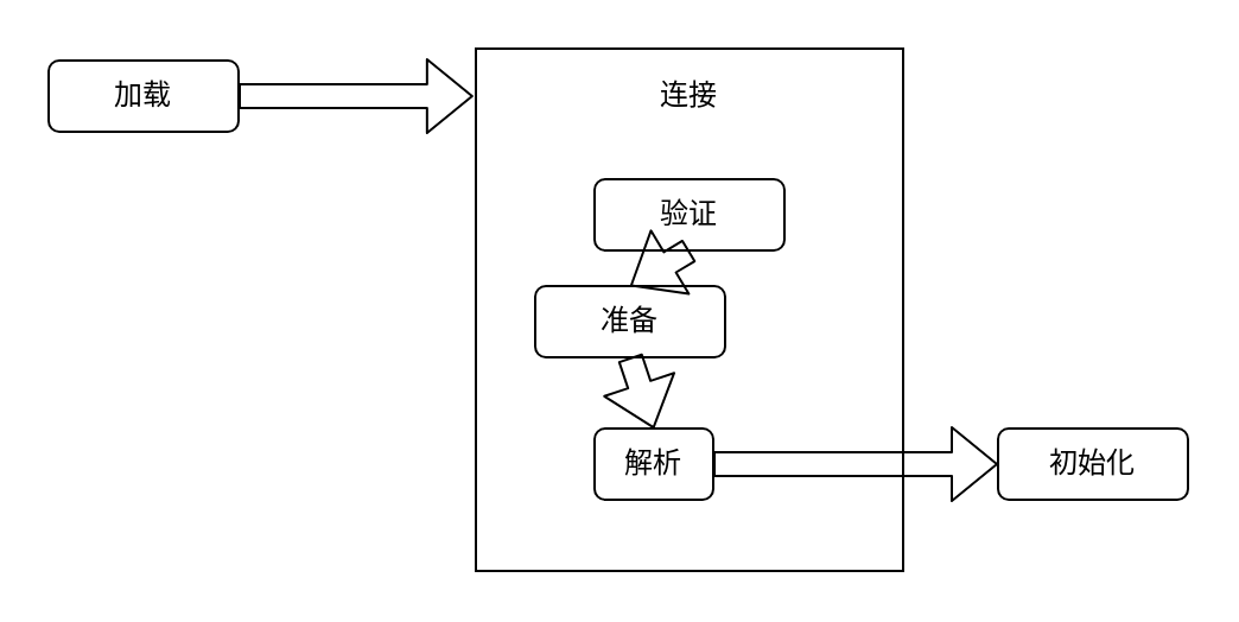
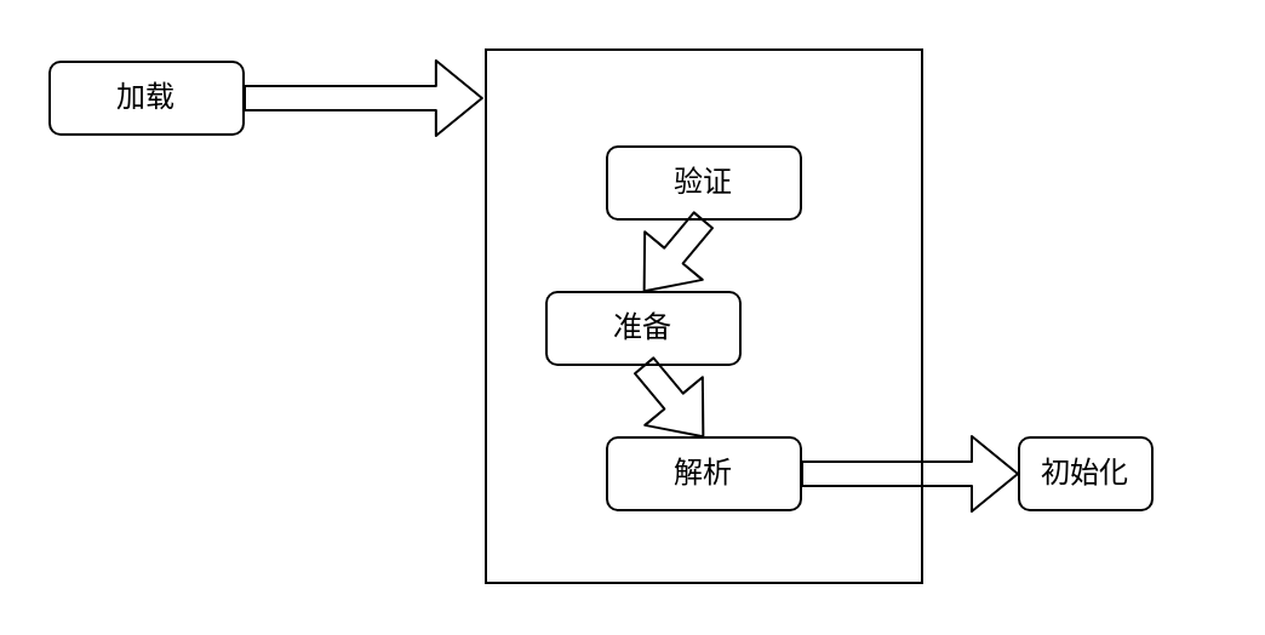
  <mxCell id="0" />
  <mxCell id="1" parent="0" />
  <mxCell id="2" value="" style="rounded=0;whiteSpace=wrap;html=1;" vertex="1" parent="1"><mxGeometry x="200" y="20" width="180" height="220" as="geometry" /></mxCell>
- <mxCell id="3" value="连接" style="text;html=1;strokeColor=none;fillColor=none;align=center;verticalAlign=middle;whiteSpace=wrap;rounded=0;" vertex="1" parent="1"><mxGeometry x="270" y="30" width="40" height="20" as="geometry" /></mxCell>
- <mxCell id="4" value="验证" style="rounded=1;whiteSpace=wrap;html=1;" vertex="1" parent="1"><mxGeometry x="250" y="75" width="80" height="30" as="geometry" /></mxCell>
- <mxCell id="5" value="解析" style="rounded=1;whiteSpace=wrap;html=1;" vertex="1" parent="1"><mxGeometry x="250" y="180" width="50" height="30" as="geometry" /></mxCell>
+ <mxCell id="4" value="验证" style="rounded=1;whiteSpace=wrap;html=1;" vertex="1" parent="1"><mxGeometry x="250" y="60" width="80" height="30" as="geometry" /></mxCell>
+ <mxCell id="5" value="解析" style="rounded=1;whiteSpace=wrap;html=1;" vertex="1" parent="1"><mxGeometry x="250" y="180" width="80" height="30" as="geometry" /></mxCell>
  <mxCell id="6" value="准备" style="rounded=1;whiteSpace=wrap;html=1;" vertex="1" parent="1"><mxGeometry x="225" y="120" width="80" height="30" as="geometry" /></mxCell>
- <mxCell id="7" value="初始化" style="rounded=1;whiteSpace=wrap;html=1;" vertex="1" parent="1"><mxGeometry x="420" y="180" width="80" height="30" as="geometry" /></mxCell>
+ <mxCell id="7" value="初始化" style="rounded=1;whiteSpace=wrap;html=1;" vertex="1" parent="1"><mxGeometry x="420" y="180" width="55" height="30" as="geometry" /></mxCell>
  <mxCell id="8" value="加载" style="rounded=1;whiteSpace=wrap;html=1;" vertex="1" parent="1"><mxGeometry x="20" y="25" width="80" height="30" as="geometry" /></mxCell>
  <mxCell id="9" value="" style="shape=flexArrow;endArrow=classic;html=1;exitX=1;exitY=0.5;exitDx=0;exitDy=0;entryX=-0.006;entryY=0.091;entryDx=0;entryDy=0;entryPerimeter=0;" edge="1" parent="1" source="8" target="2"><mxGeometry width="50" height="50" relative="1" as="geometry"><mxPoint x="160" y="60" as="sourcePoint" /><mxPoint x="210" y="10" as="targetPoint" /></mxGeometry></mxCell>
  <mxCell id="10" value="" style="shape=flexArrow;endArrow=classic;html=1;exitX=0.5;exitY=1;exitDx=0;exitDy=0;entryX=0.5;entryY=0;entryDx=0;entryDy=0;" edge="1" parent="1" source="4" target="6"><mxGeometry width="50" height="50" relative="1" as="geometry"><mxPoint x="140" y="200" as="sourcePoint" /><mxPoint x="190" y="150" as="targetPoint" /></mxGeometry></mxCell>
  <mxCell id="11" value="" style="shape=flexArrow;endArrow=classic;html=1;exitX=0.5;exitY=1;exitDx=0;exitDy=0;entryX=0.5;entryY=0;entryDx=0;entryDy=0;" edge="1" parent="1" source="6" target="5"><mxGeometry width="50" height="50" relative="1" as="geometry"><mxPoint y="210" as="sourcePoint" x="-40" /><mxPoint x="10" y="160" as="targetPoint" /></mxGeometry></mxCell>
  <mxCell id="12" value="" style="shape=flexArrow;endArrow=classic;html=1;exitX=1;exitY=0.5;exitDx=0;exitDy=0;entryX=0;entryY=0.5;entryDx=0;entryDy=0;" edge="1" parent="1" source="5" target="7"><mxGeometry width="50" height="50" relative="1" as="geometry"><mxPoint x="420" y="300" as="sourcePoint" /><mxPoint x="470" y="250" as="targetPoint" /></mxGeometry></mxCell>
